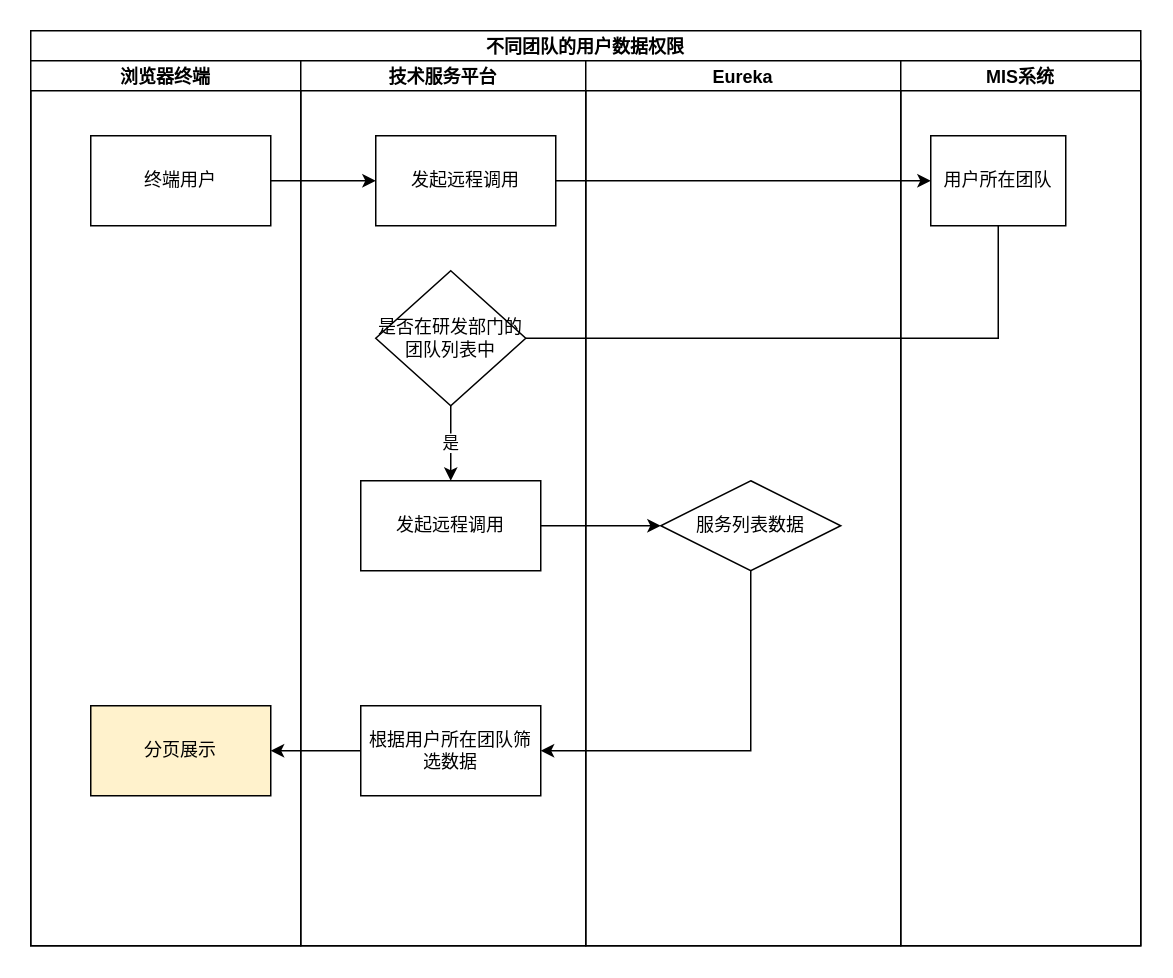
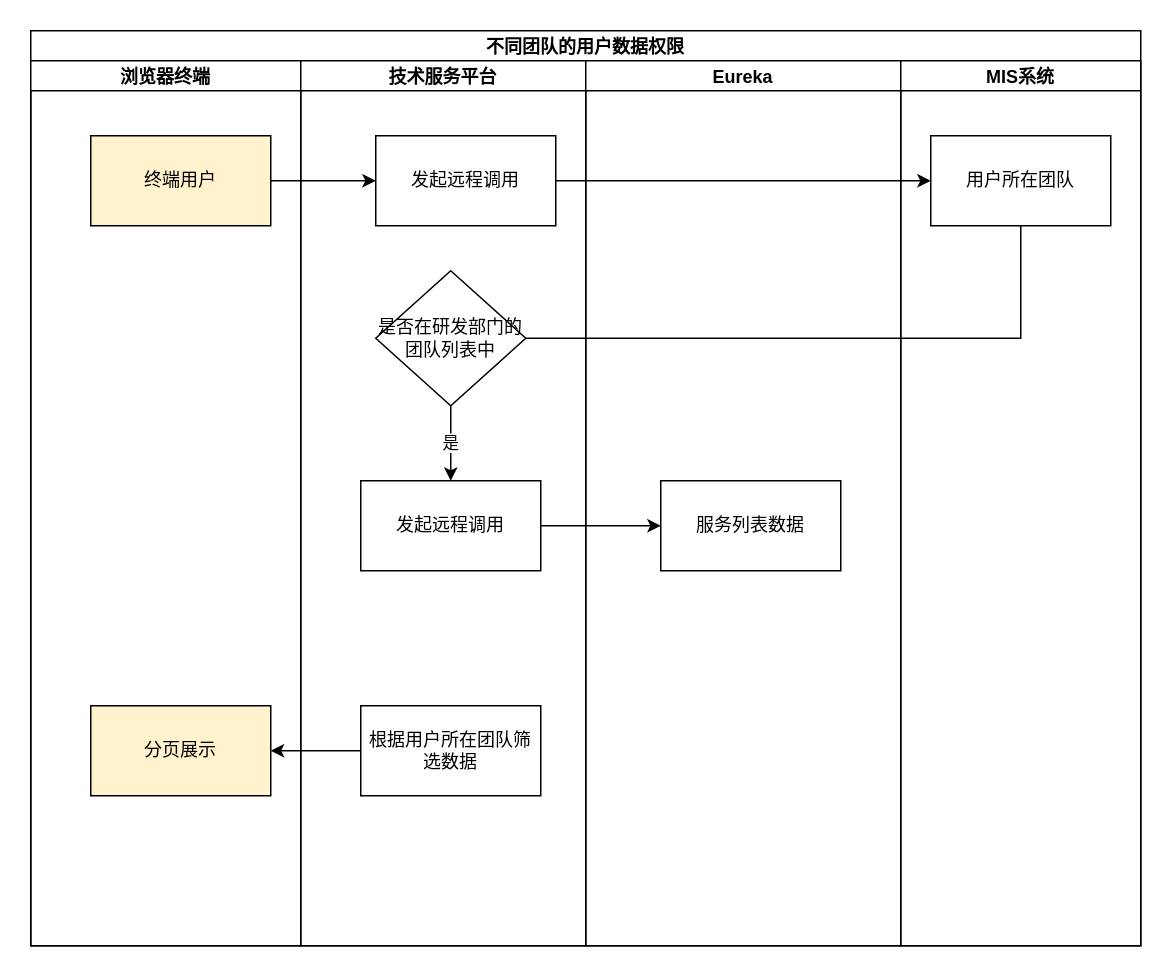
  <mxCell id="0" />
  <mxCell id="1" parent="0" />
  <mxCell id="2" value="不同团队的用户数据权限" style="swimlane;childLayout=stackLayout;resizeParent=1;resizeParentMax=0;startSize=20;" vertex="1" parent="1"><mxGeometry x="20" y="20" width="740" height="610" as="geometry" /></mxCell>
  <mxCell id="3" value="浏览器终端" style="swimlane;startSize=20;" vertex="1" parent="2"><mxGeometry y="20" width="180" height="590" as="geometry" /></mxCell>
- <mxCell id="4" value="终端用户" style="rounded=0;whiteSpace=wrap;html=1;" vertex="1" parent="3"><mxGeometry x="40" y="50" width="120" height="60" as="geometry" /></mxCell>
+ <mxCell id="4" value="终端用户" style="rounded=0;whiteSpace=wrap;html=1;fillColor=#fff2cc;" vertex="1" parent="3"><mxGeometry x="40" y="50" width="120" height="60" as="geometry" /></mxCell>
  <mxCell id="5" value="分页展示" style="whiteSpace=wrap;html=1;fillColor=#fff2cc;" vertex="1" parent="3"><mxGeometry x="40" y="430" width="120" height="60" as="geometry" /></mxCell>
  <mxCell id="6" value="技术服务平台" style="swimlane;startSize=20;" vertex="1" parent="2"><mxGeometry x="180" y="20" width="190" height="590" as="geometry" /></mxCell>
  <mxCell id="7" value="发起远程调用" style="whiteSpace=wrap;html=1;rounded=0;" vertex="1" parent="6"><mxGeometry x="50" y="50" width="120" height="60" as="geometry" /></mxCell>
  <mxCell id="8" value="是" style="edgeStyle=orthogonalEdgeStyle;rounded=0;orthogonalLoop=1;jettySize=auto;html=1;" edge="1" parent="6" source="9" target="10"><mxGeometry relative="1" as="geometry" /></mxCell>
  <mxCell id="9" value="是否在研发部门的团队列表中" style="rhombus;whiteSpace=wrap;html=1;" vertex="1" parent="6"><mxGeometry x="50" y="140" width="100" height="90" as="geometry" /></mxCell>
  <mxCell id="10" value="发起远程调用" style="whiteSpace=wrap;html=1;" vertex="1" parent="6"><mxGeometry x="40" y="280" width="120" height="60" as="geometry" /></mxCell>
  <mxCell id="11" value="根据用户所在团队筛选数据" style="whiteSpace=wrap;html=1;" vertex="1" parent="6"><mxGeometry x="40" y="430" width="120" height="60" as="geometry" /></mxCell>
  <mxCell id="12" value="Eureka" style="swimlane;startSize=20;" vertex="1" parent="2"><mxGeometry x="370" y="20" width="210" height="590" as="geometry" /></mxCell>
- <mxCell id="13" value="服务列表数据" style="rhombus;whiteSpace=wrap;html=1;" vertex="1" parent="12"><mxGeometry x="50" y="280" width="120" height="60" as="geometry" /></mxCell>
+ <mxCell id="13" value="服务列表数据" style="whiteSpace=wrap;html=1;" vertex="1" parent="12"><mxGeometry x="50" y="280" width="120" height="60" as="geometry" /></mxCell>
  <mxCell id="14" value="MIS系统" style="swimlane;startSize=20;" vertex="1" parent="2"><mxGeometry x="580" y="20" width="160" height="590" as="geometry" /></mxCell>
- <mxCell id="15" value="用户所在团队" style="whiteSpace=wrap;html=1;rounded=0;" vertex="1" parent="14"><mxGeometry x="20" y="50" width="90" height="60" as="geometry" /></mxCell>
+ <mxCell id="15" value="用户所在团队" style="whiteSpace=wrap;html=1;rounded=0;" vertex="1" parent="14"><mxGeometry x="20" y="50" width="120" height="60" as="geometry" /></mxCell>
  <mxCell id="16" value="" style="edgeStyle=orthogonalEdgeStyle;rounded=0;orthogonalLoop=1;jettySize=auto;html=1;" edge="1" parent="2" source="4" target="7"><mxGeometry relative="1" as="geometry" /></mxCell>
  <mxCell id="17" value="" style="edgeStyle=orthogonalEdgeStyle;rounded=0;orthogonalLoop=1;jettySize=auto;html=1;" edge="1" parent="2" source="7" target="15"><mxGeometry relative="1" as="geometry" /></mxCell>
  <mxCell id="18" value="" style="edgeStyle=orthogonalEdgeStyle;rounded=0;orthogonalLoop=1;jettySize=auto;html=1;entryX=1;entryY=0.5;entryDx=0;entryDy=0;exitX=0.5;exitY=1;exitDx=0;exitDy=0;endArrow=none;" edge="1" parent="2" source="15" target="9"><mxGeometry relative="1" as="geometry"><mxPoint x="350" y="210" as="targetPoint" /></mxGeometry></mxCell>
  <mxCell id="19" value="" style="edgeStyle=orthogonalEdgeStyle;rounded=0;orthogonalLoop=1;jettySize=auto;html=1;" edge="1" parent="2" source="10" target="13"><mxGeometry relative="1" as="geometry" /></mxCell>
- <mxCell id="20" value="" style="edgeStyle=orthogonalEdgeStyle;rounded=0;orthogonalLoop=1;jettySize=auto;html=1;entryX=1;entryY=0.5;entryDx=0;entryDy=0;exitX=0.5;exitY=1;exitDx=0;exitDy=0;" edge="1" parent="2" source="13" target="11"><mxGeometry relative="1" as="geometry" /></mxCell>
  <mxCell id="21" value="" style="edgeStyle=orthogonalEdgeStyle;rounded=0;orthogonalLoop=1;jettySize=auto;html=1;" edge="1" parent="2" source="11" target="5"><mxGeometry relative="1" as="geometry" /></mxCell>
